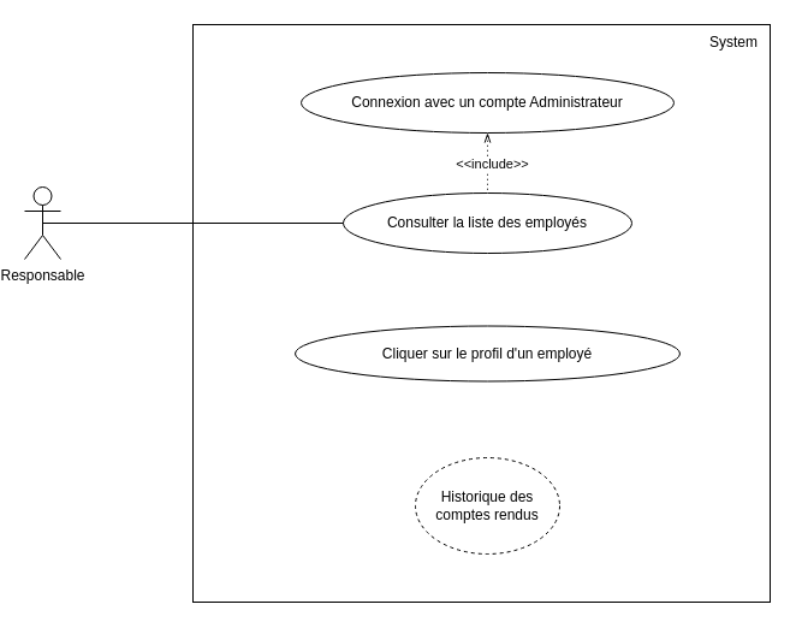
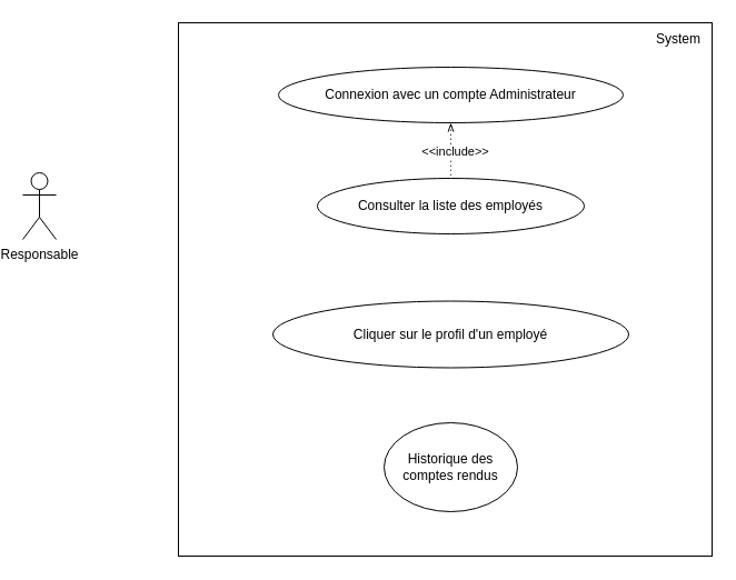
  <mxCell id="0" />
  <mxCell id="1" parent="0" />
  <mxCell id="2" value="" style="whiteSpace=wrap;html=1;aspect=fixed;" parent="1" vertex="1"><mxGeometry x="160" y="20" width="480" height="480" as="geometry" /></mxCell>
  <mxCell id="3" value="Responsable" style="shape=umlActor;verticalLabelPosition=bottom;verticalAlign=top;html=1;outlineConnect=0;" parent="1" vertex="1"><mxGeometry x="20" y="155" width="30" height="60" as="geometry" /></mxCell>
  <mxCell id="4" value="System" style="text;html=1;strokeColor=none;fillColor=none;align=center;verticalAlign=middle;whiteSpace=wrap;rounded=0;" parent="1" vertex="1"><mxGeometry x="580" y="20" width="60" height="30" as="geometry" /></mxCell>
  <mxCell id="5" value="Connexion avec un compte Administrateur" style="ellipse;whiteSpace=wrap;html=1;" parent="1" vertex="1"><mxGeometry x="250" y="60" width="310" height="50" as="geometry" /></mxCell>
  <mxCell id="6" value="Consulter la liste des employés" style="ellipse;whiteSpace=wrap;html=1;" parent="1" vertex="1"><mxGeometry x="285" y="160" width="240" height="50" as="geometry" /></mxCell>
  <mxCell id="7" value="" style="endArrow=none;dashed=1;html=1;dashPattern=1 3;strokeWidth=1;rounded=0;entryX=0.5;entryY=0;entryDx=0;entryDy=0;exitX=0.5;exitY=1;exitDx=0;exitDy=0;startArrow=openThin;startFill=0;" parent="1" source="5" target="6" edge="1"><mxGeometry width="50" height="50" relative="1" as="geometry"><mxPoint x="240" y="280" as="sourcePoint" /><mxPoint x="290" y="230" as="targetPoint" /></mxGeometry></mxCell>
  <mxCell id="8" value="&amp;lt;&amp;lt;include&amp;gt;&amp;gt;" style="edgeLabel;html=1;align=center;verticalAlign=middle;resizable=0;points=[];" parent="7" vertex="1" connectable="0"><mxGeometry y="3" relative="1" as="geometry"><mxPoint as="offset" /></mxGeometry></mxCell>
- <mxCell id="9" value="Cliquer sur le profil d'un employé" style="ellipse;whiteSpace=wrap;html=1;" parent="1" vertex="1"><mxGeometry x="245" y="270.5" width="320" height="46" as="geometry" /></mxCell>
- <mxCell id="10" value="" style="endArrow=none;html=1;rounded=0;strokeWidth=1;entryX=0;entryY=0.5;entryDx=0;entryDy=0;exitX=0.5;exitY=0.5;exitDx=0;exitDy=0;exitPerimeter=0;" parent="1" source="3" target="6" edge="1"><mxGeometry width="50" height="50" relative="1" as="geometry"><mxPoint x="240" y="280" as="sourcePoint" /><mxPoint x="290" y="230" as="targetPoint" /></mxGeometry></mxCell>
- <mxCell id="11" value="Historique des comptes rendus" style="ellipse;whiteSpace=wrap;html=1;dashed=1;" parent="1" vertex="1"><mxGeometry x="345" y="380" width="120" height="80" as="geometry" /></mxCell>
+ <mxCell id="9" value="Cliquer sur le profil d'un employé" style="ellipse;whiteSpace=wrap;html=1;" parent="1" vertex="1"><mxGeometry x="245" y="270.5" width="320" height="60" as="geometry" /></mxCell>
+ <mxCell id="11" value="Historique des comptes rendus" style="ellipse;whiteSpace=wrap;html=1;" parent="1" vertex="1"><mxGeometry x="345" y="380" width="120" height="80" as="geometry" /></mxCell>
